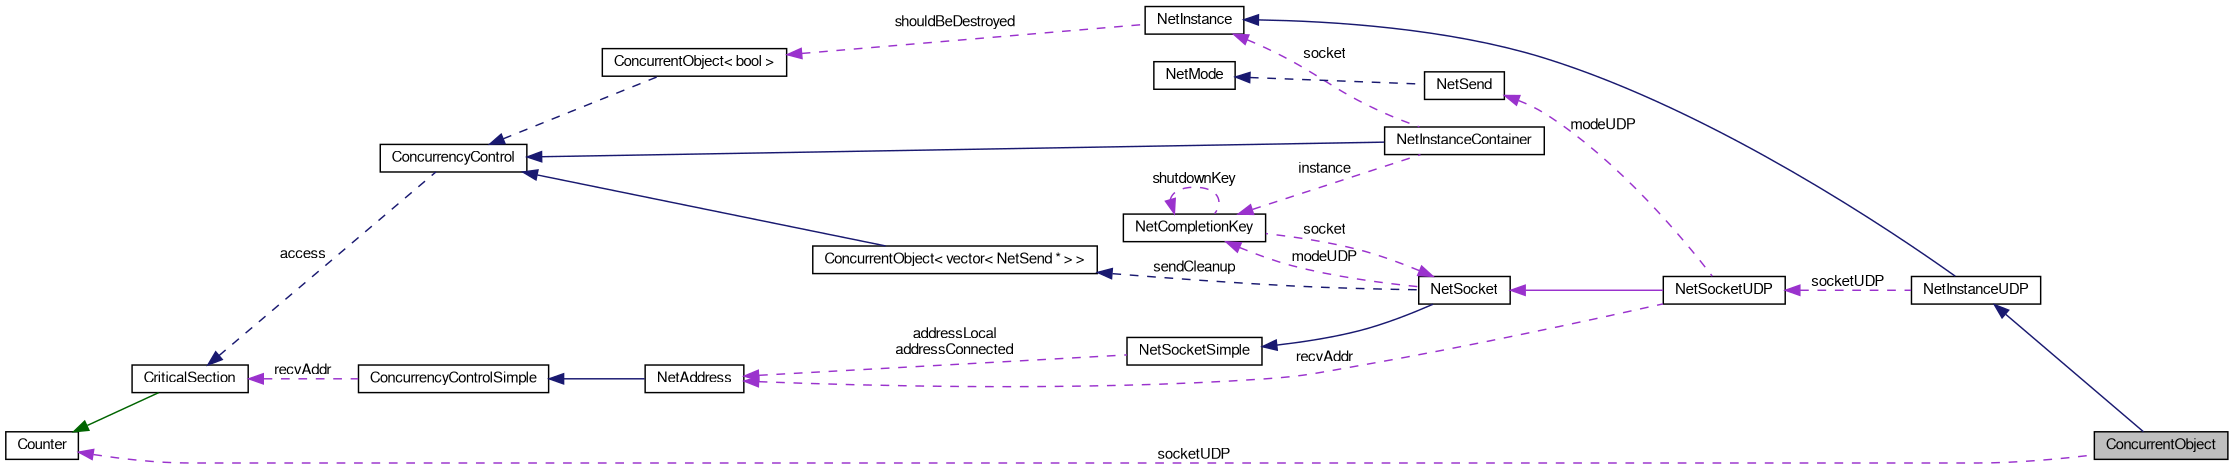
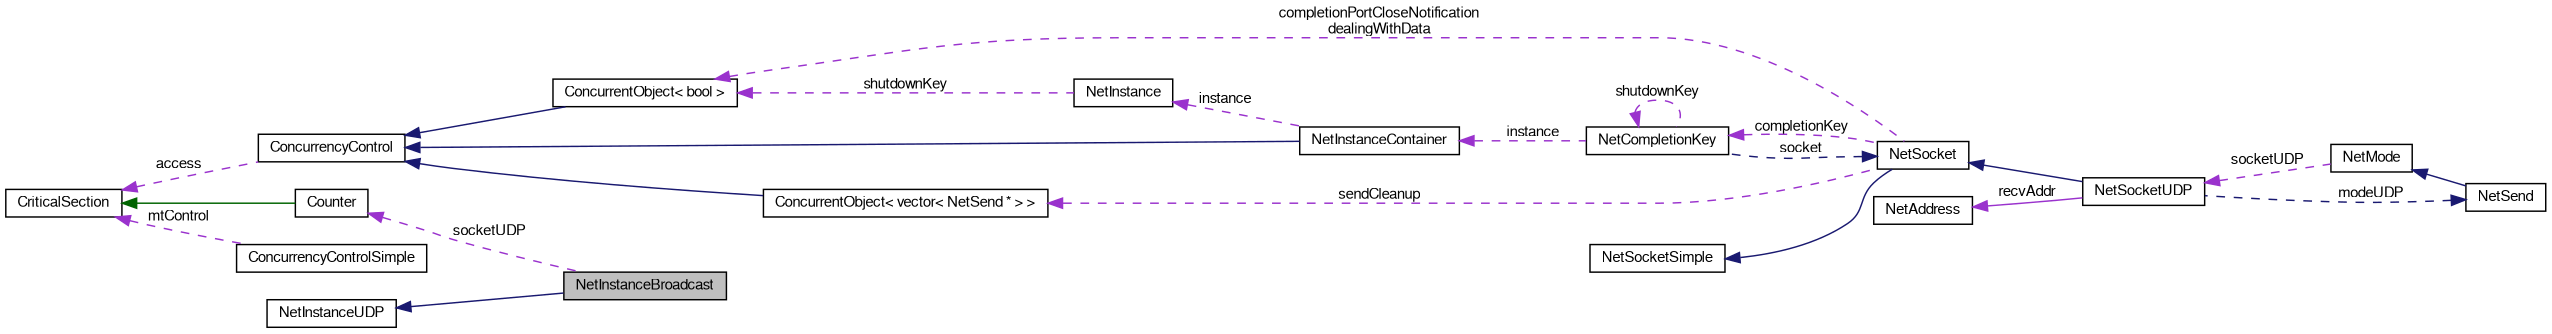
  digraph {
    rankdir=LR
    node [color=black fillcolor=white fontname=FreeSans fontsize=10 shape=record style=filled]
    edge [color=darkorchid3 dir=back fontname=FreeSans fontsize=10 labelfontname=FreeSans labelfontsize=10 style=dashed]
-   n1 [fillcolor=grey75 fontcolor=black height=0.2 label=ConcurrentObject width=0.4]
+   n1 [fillcolor=grey75 fontcolor=black height=0.2 label=NetInstanceBroadcast width=0.4]
    n2 [height=0.2 label=NetInstanceUDP width=0.4]
    n3 [height=0.2 label=NetInstance width=0.4]
    n4 [height=0.2 label=NetInstanceContainer width=0.4]
    n5 [height=0.2 label=NetCompletionKey width=0.4]
    n6 [height=0.2 label="ConcurrentObject\< bool \>" width=0.4]
    n7 [height=0.2 label=NetSocket width=0.4]
    n8 [height=0.2 label=NetSocketUDP width=0.4]
    n9 [height=0.2 label=ConcurrencyControl width=0.4]
    n10 [height=0.2 label="ConcurrentObject\< vector\< NetSend * \> \>" width=0.4]
    n11 [height=0.2 label=CriticalSection width=0.4]
    n12 [height=0.2 label=ConcurrencyControlSimple width=0.4]
    n13 [height=0.2 label=Counter width=0.4]
    n14 [height=0.2 label=NetAddress width=0.4]
    n15 [height=0.2 label=NetSocketSimple width=0.4]
    n16 [height=0.2 label=NetSend width=0.4]
    n17 [height=0.2 label=NetMode width=0.4]
    n2 -> n1 [color=midnightblue style=solid]
-   n3 -> n2 [color=midnightblue style=solid]
-   n3 -> n4 [label=socket]
-   n5 -> n4 [label=instance]
+   n3 -> n4 [label=instance]
+   n4 -> n5 [label=instance]
    n5 -> n5 [label=shutdownKey]
-   n5 -> n7 [label=modeUDP]
-   n6 -> n3 [label=shouldBeDestroyed]
-   n7 -> n5 [label=socket]
-   n7 -> n8 [style=solid]
-   n8 -> n2 [label=socketUDP]
+   n5 -> n7 [label=completionKey]
+   n6 -> n3 [label=shutdownKey]
+   n6 -> n7 [label="completionPortCloseNotification\ndealingWithData"]
+   n7 -> n5 [color=midnightblue label=socket]
+   n7 -> n8 [color=midnightblue style=solid]
+   n8 -> n17 [label=socketUDP]
    n9 -> n4 [color=midnightblue style=solid]
-   n9 -> n6 [color=midnightblue]
+   n9 -> n6 [color=midnightblue style=solid]
    n9 -> n10 [color=midnightblue style=solid]
-   n10 -> n7 [color=midnightblue label=sendCleanup]
-   n11 -> n9 [color=midnightblue label=access]
-   n11 -> n12 [label=recvAddr]
-   n13 -> n11 [color=darkgreen style=solid]
-   n12 -> n14 [color=midnightblue style=solid]
+   n10 -> n7 [label=sendCleanup]
+   n11 -> n9 [label=access]
+   n11 -> n12 [label=mtControl]
+   n11 -> n13 [color=darkgreen style=solid]
    n13 -> n1 [label=socketUDP]
-   n14 -> n8 [label=recvAddr]
-   n14 -> n15 [label="addressLocal\naddressConnected"]
+   n14 -> n8 [label=recvAddr style=solid]
    n15 -> n7 [color=midnightblue style=solid]
-   n16 -> n8 [label=modeUDP]
-   n17 -> n16 [color=midnightblue]
+   n16 -> n8 [color=midnightblue label=modeUDP]
+   n17 -> n16 [color=midnightblue style=solid]
  }
